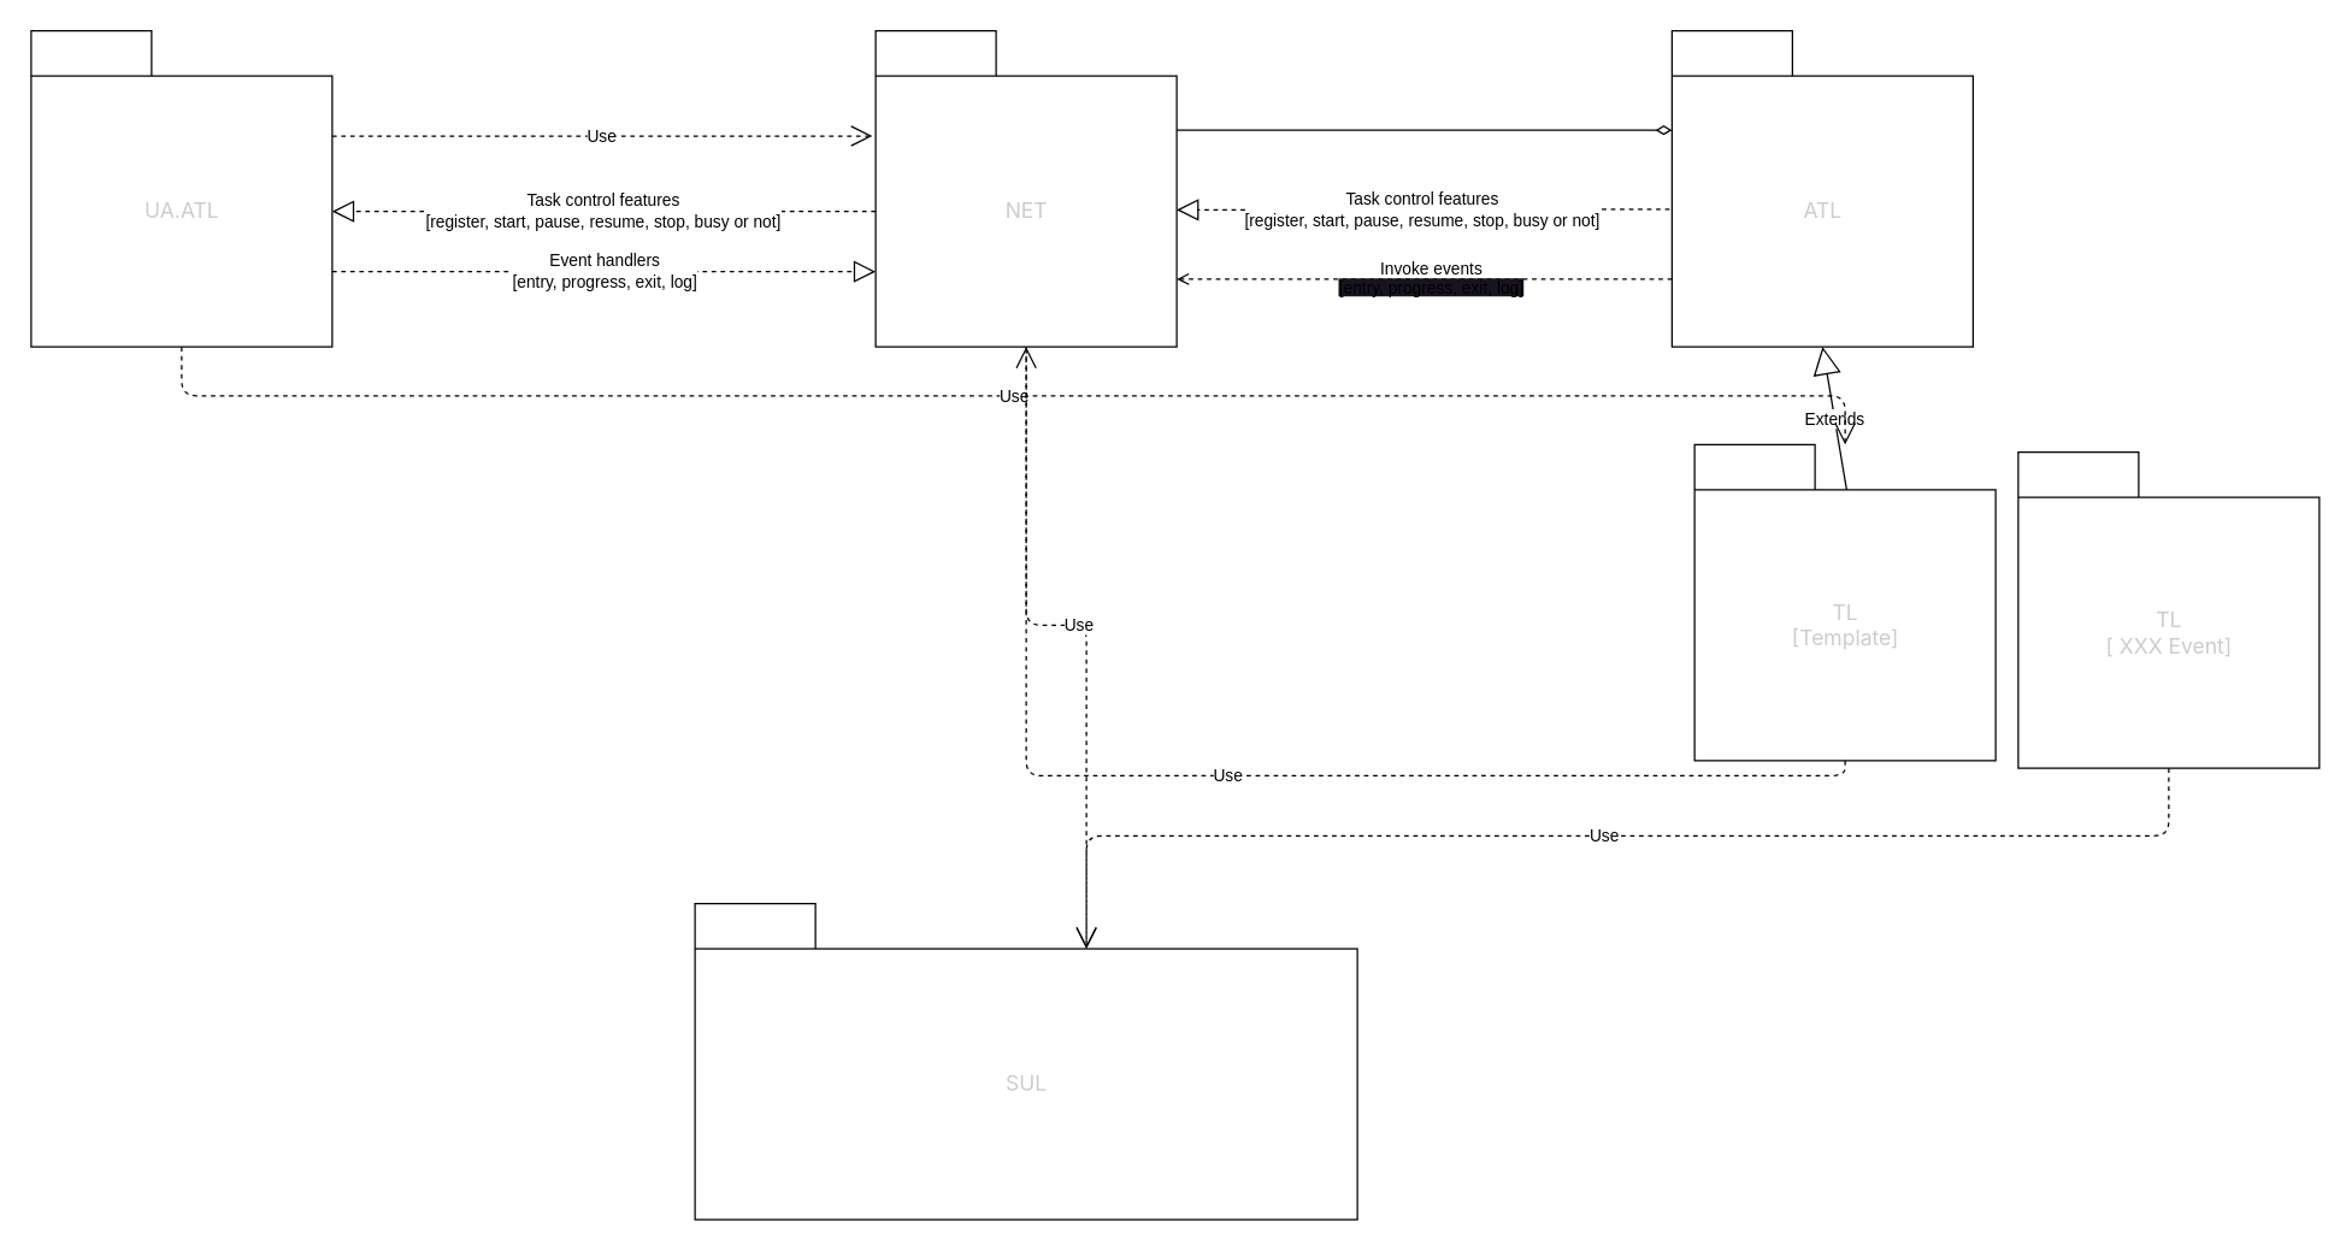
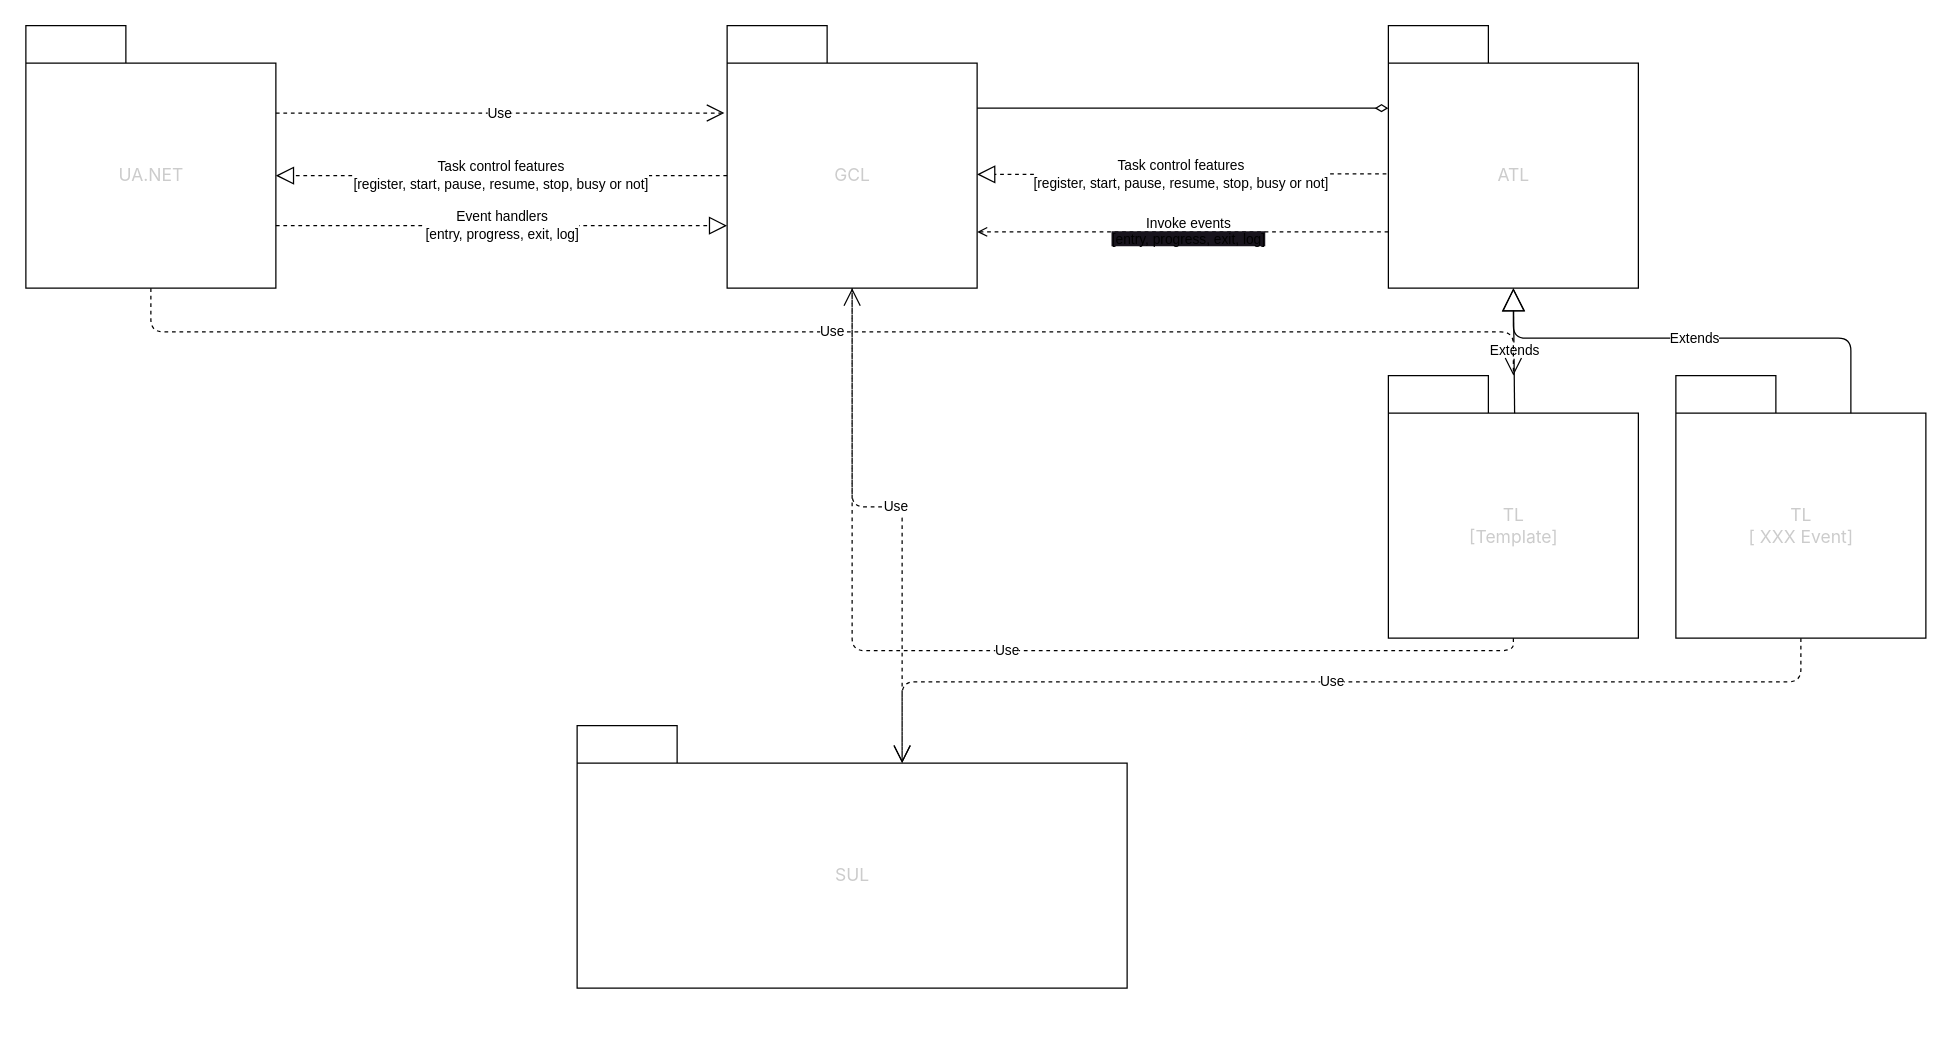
  <mxCell id="0" />
  <mxCell id="1" parent="0" />
- <mxCell id="2" value="&lt;span style=&quot;color: rgb(204, 204, 204); font-family: -apple-system, BlinkMacSystemFont, &amp;quot;Segoe WPC&amp;quot;, &amp;quot;Segoe UI&amp;quot;, system-ui, Ubuntu, &amp;quot;Droid Sans&amp;quot;, sans-serif; font-size: 14px; font-weight: 400; text-align: left;&quot;&gt;NET&lt;/span&gt;" style="shape=folder;fontStyle=1;tabWidth=80;tabHeight=30;tabPosition=left;html=1;boundedLbl=1;" vertex="1" parent="1"><mxGeometry x="581" y="20" width="200" height="210" as="geometry" /></mxCell>
- <mxCell id="3" value="&lt;span style=&quot;color: rgb(204, 204, 204); font-family: -apple-system, BlinkMacSystemFont, &amp;quot;Segoe WPC&amp;quot;, &amp;quot;Segoe UI&amp;quot;, system-ui, Ubuntu, &amp;quot;Droid Sans&amp;quot;, sans-serif; font-size: 14px; font-weight: 400; text-align: left;&quot;&gt;UA.ATL&lt;/span&gt;" style="shape=folder;fontStyle=1;tabWidth=80;tabHeight=30;tabPosition=left;html=1;boundedLbl=1;" vertex="1" parent="1"><mxGeometry x="20" y="20" width="200" height="210" as="geometry" /></mxCell>
+ <mxCell id="2" value="&lt;span style=&quot;color: rgb(204, 204, 204); font-family: -apple-system, BlinkMacSystemFont, &amp;quot;Segoe WPC&amp;quot;, &amp;quot;Segoe UI&amp;quot;, system-ui, Ubuntu, &amp;quot;Droid Sans&amp;quot;, sans-serif; font-size: 14px; font-weight: 400; text-align: left;&quot;&gt;GCL&lt;/span&gt;" style="shape=folder;fontStyle=1;tabWidth=80;tabHeight=30;tabPosition=left;html=1;boundedLbl=1;" vertex="1" parent="1"><mxGeometry x="581" y="20" width="200" height="210" as="geometry" /></mxCell>
+ <mxCell id="3" value="&lt;span style=&quot;color: rgb(204, 204, 204); font-family: -apple-system, BlinkMacSystemFont, &amp;quot;Segoe WPC&amp;quot;, &amp;quot;Segoe UI&amp;quot;, system-ui, Ubuntu, &amp;quot;Droid Sans&amp;quot;, sans-serif; font-size: 14px; font-weight: 400; text-align: left;&quot;&gt;UA.NET&lt;/span&gt;" style="shape=folder;fontStyle=1;tabWidth=80;tabHeight=30;tabPosition=left;html=1;boundedLbl=1;" vertex="1" parent="1"><mxGeometry x="20" y="20" width="200" height="210" as="geometry" /></mxCell>
  <mxCell id="4" value="&lt;span style=&quot;color: rgb(204, 204, 204); font-family: -apple-system, BlinkMacSystemFont, &amp;quot;Segoe WPC&amp;quot;, &amp;quot;Segoe UI&amp;quot;, system-ui, Ubuntu, &amp;quot;Droid Sans&amp;quot;, sans-serif; font-size: 14px; font-weight: 400; text-align: left;&quot;&gt;ATL&lt;/span&gt;" style="shape=folder;fontStyle=1;tabWidth=80;tabHeight=30;tabPosition=left;html=1;boundedLbl=1;" vertex="1" parent="1"><mxGeometry x="1110" y="20" width="200" height="210" as="geometry" /></mxCell>
- <mxCell id="5" value="&lt;span style=&quot;color: rgb(204, 204, 204); font-family: -apple-system, BlinkMacSystemFont, &amp;quot;Segoe WPC&amp;quot;, &amp;quot;Segoe UI&amp;quot;, system-ui, Ubuntu, &amp;quot;Droid Sans&amp;quot;, sans-serif; font-size: 14px; font-weight: 400; text-align: left;&quot;&gt;SUL&lt;/span&gt;" style="shape=folder;fontStyle=1;tabWidth=80;tabHeight=30;tabPosition=left;html=1;boundedLbl=1;" vertex="1" parent="1"><mxGeometry x="461" y="600" width="440" height="210" as="geometry" /></mxCell>
+ <mxCell id="5" value="&lt;span style=&quot;color: rgb(204, 204, 204); font-family: -apple-system, BlinkMacSystemFont, &amp;quot;Segoe WPC&amp;quot;, &amp;quot;Segoe UI&amp;quot;, system-ui, Ubuntu, &amp;quot;Droid Sans&amp;quot;, sans-serif; font-size: 14px; font-weight: 400; text-align: left;&quot;&gt;SUL&lt;/span&gt;" style="shape=folder;fontStyle=1;tabWidth=80;tabHeight=30;tabPosition=left;html=1;boundedLbl=1;" vertex="1" parent="1"><mxGeometry x="461" y="580" width="440" height="210" as="geometry" /></mxCell>
  <mxCell id="6" value="Use" style="endArrow=open;endSize=12;dashed=1;html=1;entryX=-0.011;entryY=0.333;entryDx=0;entryDy=0;entryPerimeter=0;" edge="1" parent="1" target="2"><mxGeometry width="160" relative="1" as="geometry"><mxPoint x="220" y="90" as="sourcePoint" /><mxPoint x="380" y="90" as="targetPoint" /></mxGeometry></mxCell>
  <mxCell id="7" value="Event handlers&lt;br&gt;[entry, progress, exit, log]" style="endArrow=block;dashed=1;endFill=0;endSize=12;html=1;entryX=0;entryY=0.762;entryDx=0;entryDy=0;entryPerimeter=0;" edge="1" parent="1" target="2"><mxGeometry width="160" relative="1" as="geometry"><mxPoint x="220" y="180" as="sourcePoint" /><mxPoint x="380" y="180" as="targetPoint" /></mxGeometry></mxCell>
  <mxCell id="8" value="Task control features&lt;br&gt;[register, start, pause, resume, stop, busy or not]" style="endArrow=block;dashed=1;endFill=0;endSize=12;html=1;exitX=0;exitY=0;exitDx=0;exitDy=120;exitPerimeter=0;entryX=0;entryY=0;entryDx=200;entryDy=120;entryPerimeter=0;" edge="1" parent="1" source="2" target="3"><mxGeometry width="160" relative="1" as="geometry"><mxPoint x="300" y="240" as="sourcePoint" /><mxPoint x="460" y="240" as="targetPoint" /></mxGeometry></mxCell>
  <mxCell id="9" value="" style="endArrow=none;startArrow=diamondThin;endFill=0;startFill=0;html=1;verticalAlign=bottom;labelBackgroundColor=none;strokeWidth=1;startSize=8;endSize=8;entryX=0;entryY=0;entryDx=200;entryDy=120;entryPerimeter=0;exitX=0;exitY=0;exitDx=0;exitDy=120;exitPerimeter=0;" edge="1" parent="1"><mxGeometry width="160" relative="1" as="geometry"><mxPoint x="1110" y="86" as="sourcePoint" /><mxPoint x="781" y="86" as="targetPoint" /></mxGeometry></mxCell>
  <mxCell id="10" value="Task control features&lt;br&gt;[register, start, pause, resume, stop, busy or not]" style="endArrow=block;dashed=1;endFill=0;endSize=12;html=1;entryX=0;entryY=0;entryDx=200;entryDy=120;entryPerimeter=0;exitX=-0.008;exitY=0.331;exitDx=0;exitDy=0;exitPerimeter=0;" edge="1" parent="1"><mxGeometry width="160" relative="1" as="geometry"><mxPoint x="1108.4" y="138.51" as="sourcePoint" /><mxPoint x="781" y="139" as="targetPoint" /></mxGeometry></mxCell>
  <mxCell id="11" value="Invoke events&lt;br&gt;&lt;span style=&quot;background-color: rgb(24, 20, 29);&quot;&gt;[entry, progress, exit, log]&lt;/span&gt;" style="html=1;verticalAlign=bottom;labelBackgroundColor=none;endArrow=open;endFill=0;dashed=1;exitX=0;exitY=0;exitDx=0;exitDy=165;exitPerimeter=0;entryX=0;entryY=0;entryDx=200;entryDy=165;entryPerimeter=0;" edge="1" parent="1" source="4" target="2"><mxGeometry x="-0.027" y="15" width="160" relative="1" as="geometry"><mxPoint x="1050" y="240" as="sourcePoint" /><mxPoint x="1210" y="240" as="targetPoint" /><mxPoint as="offset" /></mxGeometry></mxCell>
- <mxCell id="12" value="&lt;span style=&quot;color: rgb(204, 204, 204); font-family: -apple-system, BlinkMacSystemFont, &amp;quot;Segoe WPC&amp;quot;, &amp;quot;Segoe UI&amp;quot;, system-ui, Ubuntu, &amp;quot;Droid Sans&amp;quot;, sans-serif; font-size: 14px; font-weight: 400; text-align: left;&quot;&gt;TL&lt;br&gt;[Template]&lt;/span&gt;" style="shape=folder;fontStyle=1;tabWidth=80;tabHeight=30;tabPosition=left;html=1;boundedLbl=1;" vertex="1" parent="1"><mxGeometry x="1125" y="295" width="200" height="210" as="geometry" /></mxCell>
+ <mxCell id="12" value="&lt;span style=&quot;color: rgb(204, 204, 204); font-family: -apple-system, BlinkMacSystemFont, &amp;quot;Segoe WPC&amp;quot;, &amp;quot;Segoe UI&amp;quot;, system-ui, Ubuntu, &amp;quot;Droid Sans&amp;quot;, sans-serif; font-size: 14px; font-weight: 400; text-align: left;&quot;&gt;TL&lt;br&gt;[Template]&lt;/span&gt;" style="shape=folder;fontStyle=1;tabWidth=80;tabHeight=30;tabPosition=left;html=1;boundedLbl=1;" vertex="1" parent="1"><mxGeometry x="1110" y="300" width="200" height="210" as="geometry" /></mxCell>
  <mxCell id="13" value="Extends" style="endArrow=block;endSize=16;endFill=0;html=1;exitX=0.505;exitY=0.143;exitDx=0;exitDy=0;exitPerimeter=0;entryX=0.5;entryY=1;entryDx=0;entryDy=0;entryPerimeter=0;" edge="1" parent="1" source="12" target="4"><mxGeometry width="160" relative="1" as="geometry"><mxPoint x="690" y="290" as="sourcePoint" /><mxPoint x="850" y="290" as="targetPoint" /></mxGeometry></mxCell>
  <mxCell id="14" value="&lt;span style=&quot;color: rgb(204, 204, 204); font-family: -apple-system, BlinkMacSystemFont, &amp;quot;Segoe WPC&amp;quot;, &amp;quot;Segoe UI&amp;quot;, system-ui, Ubuntu, &amp;quot;Droid Sans&amp;quot;, sans-serif; font-size: 14px; font-weight: 400; text-align: left;&quot;&gt;TL&lt;br&gt;[ XXX Event]&lt;/span&gt;" style="shape=folder;fontStyle=1;tabWidth=80;tabHeight=30;tabPosition=left;html=1;boundedLbl=1;" vertex="1" parent="1"><mxGeometry x="1340" y="300" width="200" height="210" as="geometry" /></mxCell>
+ <mxCell id="15" value="Extends" style="endArrow=block;endSize=16;endFill=0;html=1;exitX=0;exitY=0;exitDx=140;exitDy=30;exitPerimeter=0;entryX=0.5;entryY=1;entryDx=0;entryDy=0;entryPerimeter=0;edgeStyle=orthogonalEdgeStyle;" edge="1" parent="1" source="14" target="4"><mxGeometry width="160" relative="1" as="geometry"><mxPoint x="1221" y="340.03" as="sourcePoint" /><mxPoint x="1390" y="230" as="targetPoint" /><Array as="points"><mxPoint x="1480" y="270" /><mxPoint x="1210" y="270" /></Array></mxGeometry></mxCell>
  <mxCell id="16" value="Use" style="endArrow=open;endSize=12;dashed=1;html=1;exitX=0.5;exitY=1;exitDx=0;exitDy=0;exitPerimeter=0;edgeStyle=orthogonalEdgeStyle;" edge="1" parent="1" source="3" target="12"><mxGeometry width="160" relative="1" as="geometry"><mxPoint x="1010" y="500" as="sourcePoint" /><mxPoint x="1170" y="500" as="targetPoint" /></mxGeometry></mxCell>
  <mxCell id="17" value="Use" style="endArrow=open;endSize=12;dashed=1;html=1;exitX=0.5;exitY=1;exitDx=0;exitDy=0;exitPerimeter=0;entryX=0;entryY=0;entryDx=260;entryDy=30;entryPerimeter=0;edgeStyle=orthogonalEdgeStyle;" edge="1" parent="1" source="2" target="5"><mxGeometry width="160" relative="1" as="geometry"><mxPoint x="1010" y="500" as="sourcePoint" /><mxPoint x="1170" y="500" as="targetPoint" /></mxGeometry></mxCell>
  <mxCell id="18" value="Use" style="endArrow=open;endSize=12;dashed=1;html=1;exitX=0.5;exitY=1;exitDx=0;exitDy=0;exitPerimeter=0;edgeStyle=orthogonalEdgeStyle;" edge="1" parent="1" source="12" target="2"><mxGeometry width="160" relative="1" as="geometry"><mxPoint x="1010" y="500" as="sourcePoint" /><mxPoint x="720" y="630" as="targetPoint" /></mxGeometry></mxCell>
  <mxCell id="19" value="Use" style="endArrow=open;endSize=12;dashed=1;html=1;entryX=0;entryY=0;entryDx=260;entryDy=30;entryPerimeter=0;exitX=0.5;exitY=1;exitDx=0;exitDy=0;exitPerimeter=0;edgeStyle=orthogonalEdgeStyle;" edge="1" parent="1" source="14" target="5"><mxGeometry width="160" relative="1" as="geometry"><mxPoint x="1050" y="540" as="sourcePoint" /><mxPoint x="1210" y="540" as="targetPoint" /></mxGeometry></mxCell>
